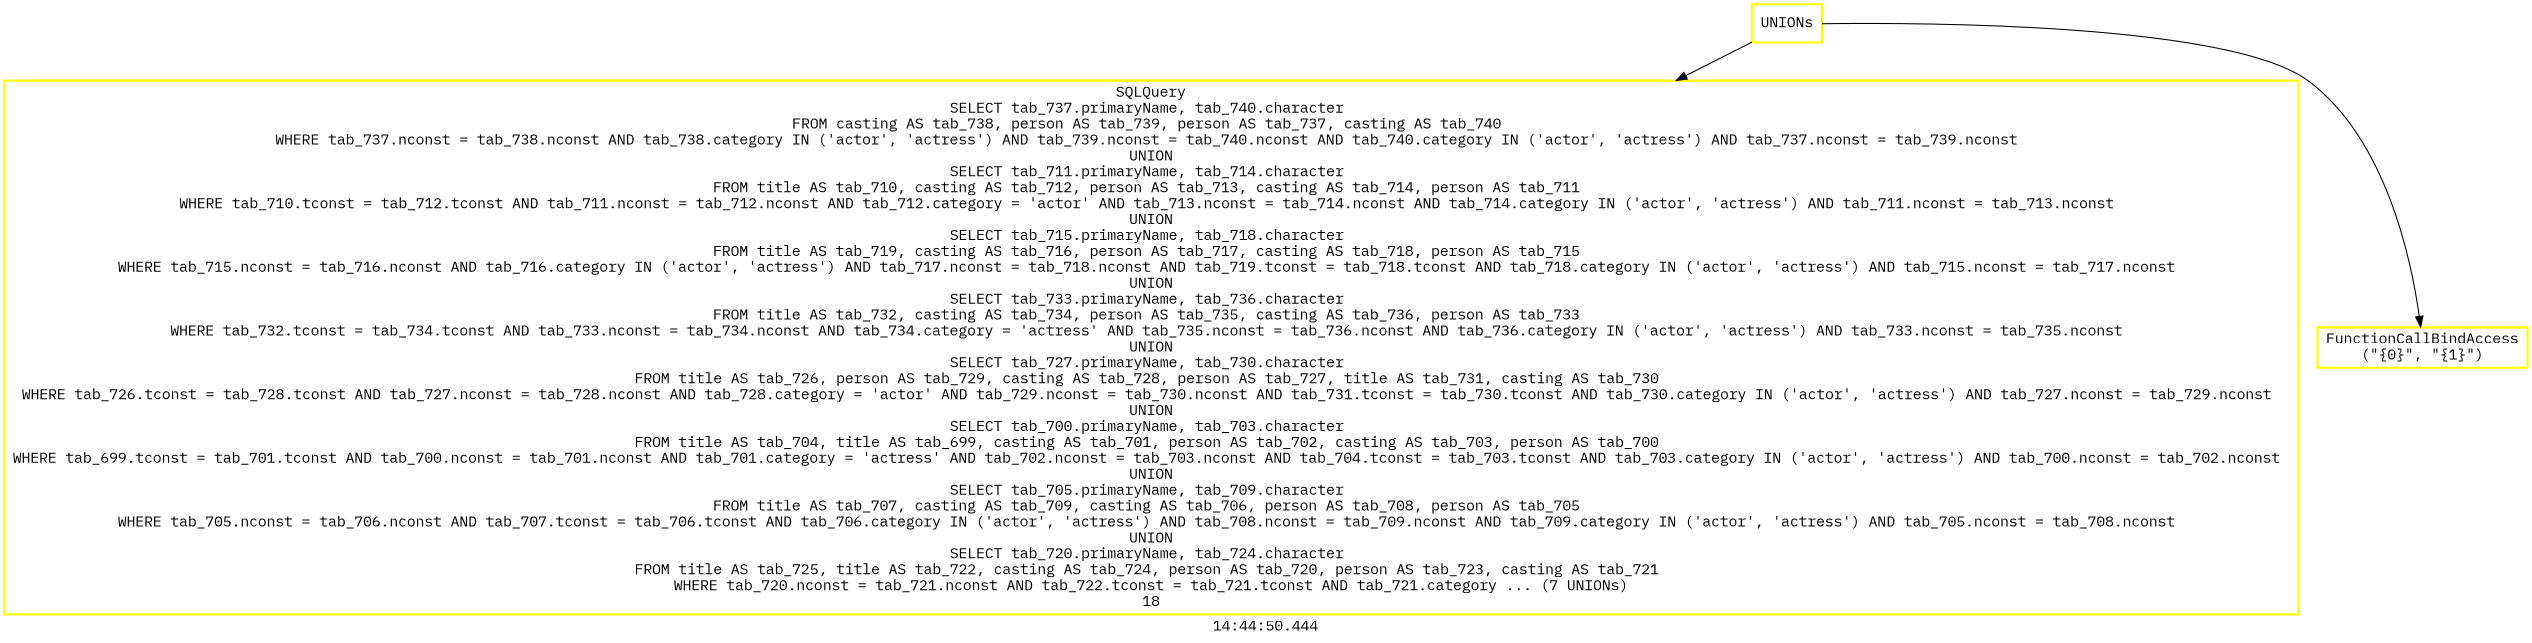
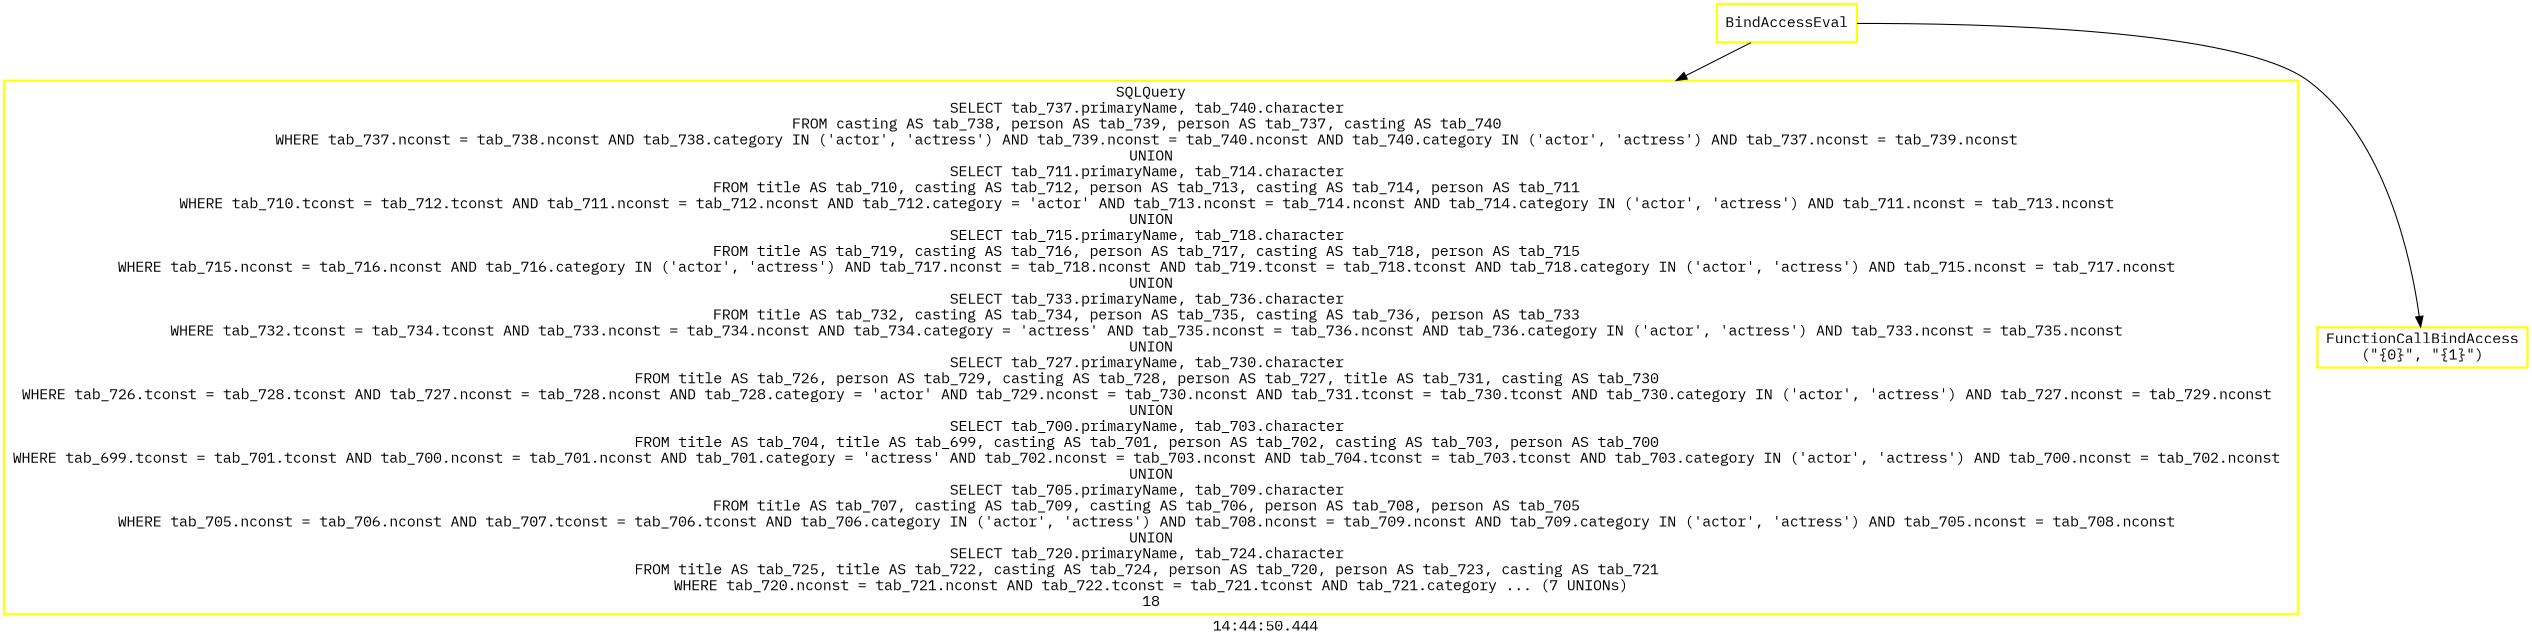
  digraph {
    label="14:44:50.444"
    fontname="IBM Plex Mono"
    node [color=yellow fontcolor=black shape=rectangle style=bold fontname="IBM Plex Mono"]
    edge [color=black fontname="IBM Plex Mono"]
-   n1 [label=UNIONs]
+   n1 [label=BindAccessEval]
    n2 [label="SQLQuery\nSELECT tab_737.primaryName, tab_740.character \nFROM casting AS tab_738, person AS tab_739, person AS tab_737, casting AS tab_740 \nWHERE tab_737.nconst = tab_738.nconst AND tab_738.category IN ('actor', 'actress') AND tab_739.nconst = tab_740.nconst AND tab_740.category IN ('actor', 'actress') AND tab_737.nconst = tab_739.nconst \nUNION\nSELECT tab_711.primaryName, tab_714.character \nFROM title AS tab_710, casting AS tab_712, person AS tab_713, casting AS tab_714, person AS tab_711 \nWHERE tab_710.tconst = tab_712.tconst AND tab_711.nconst = tab_712.nconst AND tab_712.category = 'actor' AND tab_713.nconst = tab_714.nconst AND tab_714.category IN ('actor', 'actress') AND tab_711.nconst = tab_713.nconst \nUNION\nSELECT tab_715.primaryName, tab_718.character \nFROM title AS tab_719, casting AS tab_716, person AS tab_717, casting AS tab_718, person AS tab_715 \nWHERE tab_715.nconst = tab_716.nconst AND tab_716.category IN ('actor', 'actress') AND tab_717.nconst = tab_718.nconst AND tab_719.tconst = tab_718.tconst AND tab_718.category IN ('actor', 'actress') AND tab_715.nconst = tab_717.nconst \nUNION\nSELECT tab_733.primaryName, tab_736.character \nFROM title AS tab_732, casting AS tab_734, person AS tab_735, casting AS tab_736, person AS tab_733 \nWHERE tab_732.tconst = tab_734.tconst AND tab_733.nconst = tab_734.nconst AND tab_734.category = 'actress' AND tab_735.nconst = tab_736.nconst AND tab_736.category IN ('actor', 'actress') AND tab_733.nconst = tab_735.nconst \nUNION\nSELECT tab_727.primaryName, tab_730.character \nFROM title AS tab_726, person AS tab_729, casting AS tab_728, person AS tab_727, title AS tab_731, casting AS tab_730 \nWHERE tab_726.tconst = tab_728.tconst AND tab_727.nconst = tab_728.nconst AND tab_728.category = 'actor' AND tab_729.nconst = tab_730.nconst AND tab_731.tconst = tab_730.tconst AND tab_730.category IN ('actor', 'actress') AND tab_727.nconst = tab_729.nconst \nUNION\nSELECT tab_700.primaryName, tab_703.character \nFROM title AS tab_704, title AS tab_699, casting AS tab_701, person AS tab_702, casting AS tab_703, person AS tab_700 \nWHERE tab_699.tconst = tab_701.tconst AND tab_700.nconst = tab_701.nconst AND tab_701.category = 'actress' AND tab_702.nconst = tab_703.nconst AND tab_704.tconst = tab_703.tconst AND tab_703.category IN ('actor', 'actress') AND tab_700.nconst = tab_702.nconst \nUNION\nSELECT tab_705.primaryName, tab_709.character \nFROM title AS tab_707, casting AS tab_709, casting AS tab_706, person AS tab_708, person AS tab_705 \nWHERE tab_705.nconst = tab_706.nconst AND tab_707.tconst = tab_706.tconst AND tab_706.category IN ('actor', 'actress') AND tab_708.nconst = tab_709.nconst AND tab_709.category IN ('actor', 'actress') AND tab_705.nconst = tab_708.nconst \nUNION\nSELECT tab_720.primaryName, tab_724.character \nFROM title AS tab_725, title AS tab_722, casting AS tab_724, person AS tab_720, person AS tab_723, casting AS tab_721 \nWHERE tab_720.nconst = tab_721.nconst AND tab_722.tconst = tab_721.tconst AND tab_721.category ... (7 UNIONs)\n18"]
    n3 [label="FunctionCallBindAccess\n(\"{0}\", \"{1}\")"]
    n1 -> n2
    n1 -> n3
  }
